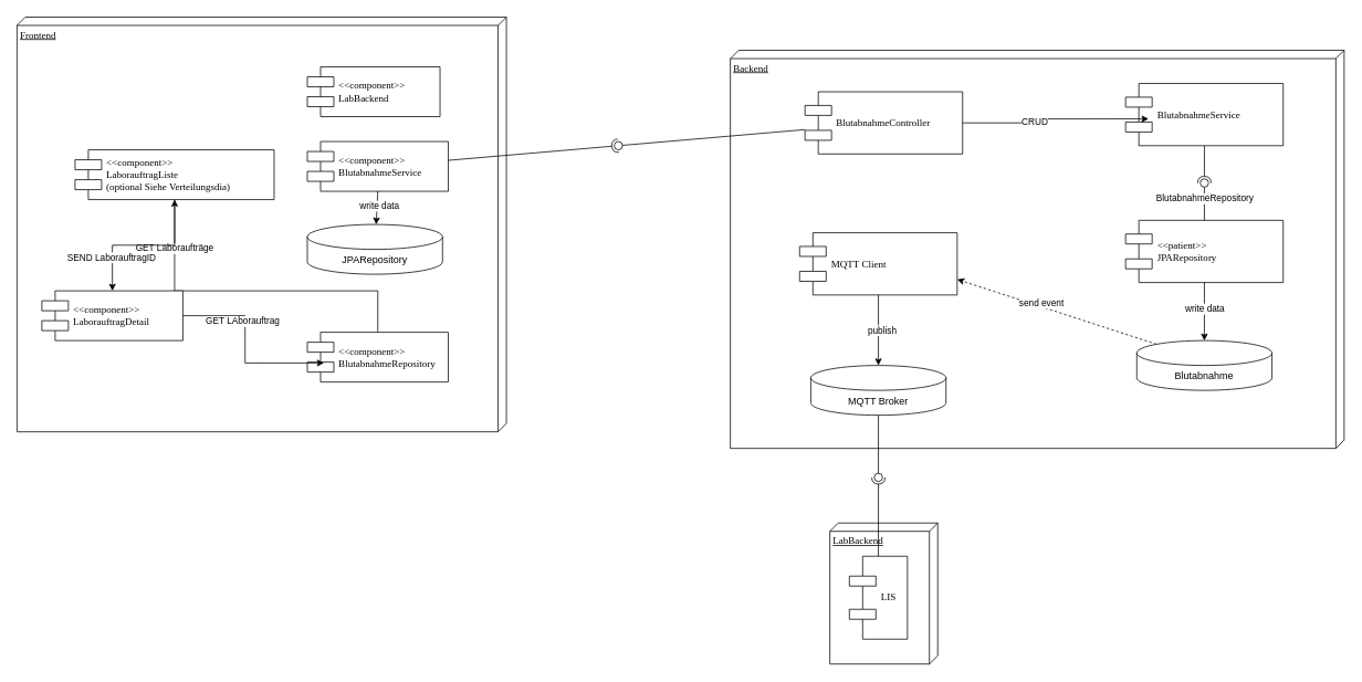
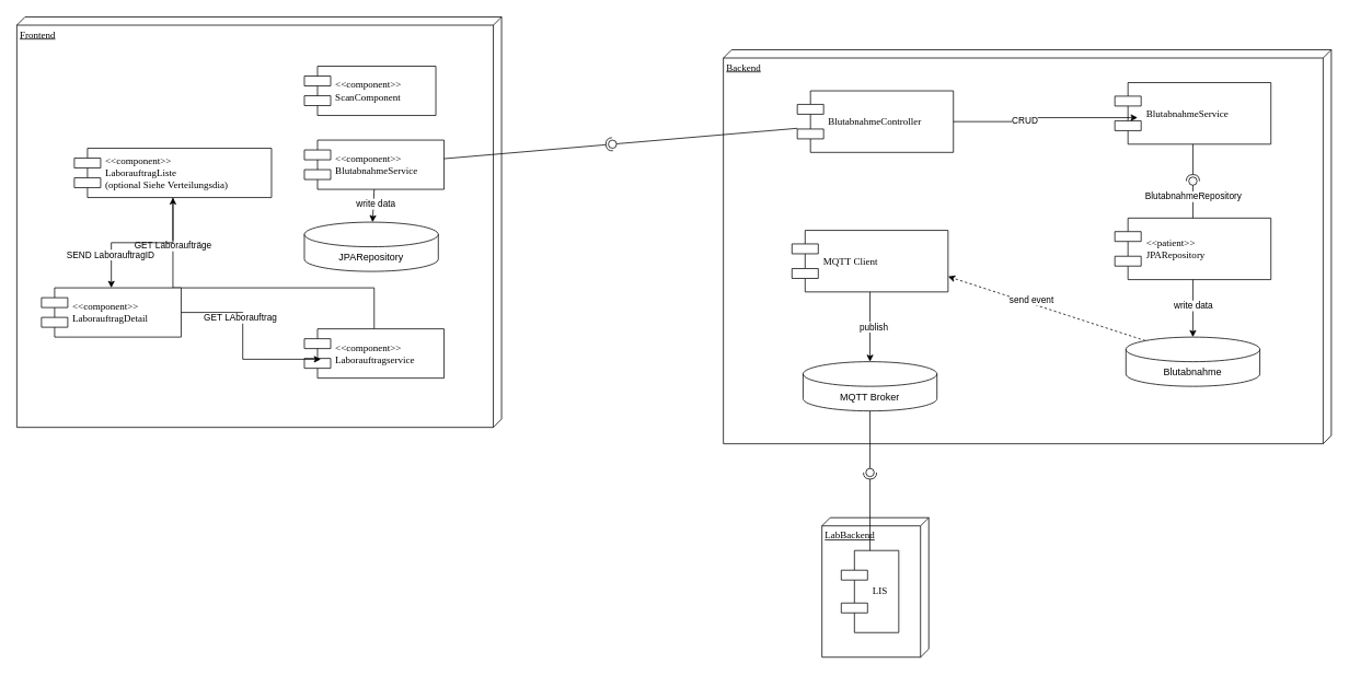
  <mxCell id="0" />
  <mxCell id="1" parent="0" />
  <mxCell id="2" value="Frontend" style="verticalAlign=top;align=left;spacingTop=8;spacingLeft=2;spacingRight=12;shape=cube;size=10;direction=south;fontStyle=4;html=1;rounded=0;shadow=0;comic=0;labelBackgroundColor=none;strokeWidth=1;fontFamily=Verdana;fontSize=12" parent="1" vertex="1"><mxGeometry x="20" y="20" width="590" height="500" as="geometry" /></mxCell>
  <mxCell id="3" value="Backend" style="verticalAlign=top;align=left;spacingTop=8;spacingLeft=2;spacingRight=12;shape=cube;size=10;direction=south;fontStyle=4;html=1;rounded=0;shadow=0;comic=0;labelBackgroundColor=none;strokeWidth=1;fontFamily=Verdana;fontSize=12" parent="1" vertex="1"><mxGeometry x="880" y="60" width="740" height="480" as="geometry" /></mxCell>
  <mxCell id="4" value="&amp;lt;&amp;lt;component&amp;gt;&amp;gt;&lt;div&gt;BlutabnahmeService&lt;/div&gt;" style="shape=component;align=left;spacingLeft=36;rounded=0;shadow=0;comic=0;labelBackgroundColor=none;strokeWidth=1;fontFamily=Verdana;fontSize=12;html=1;" parent="1" vertex="1"><mxGeometry x="370" y="170" width="170" height="60" as="geometry" /></mxCell>
  <mxCell id="5" value="BlutabnahmeController" style="shape=component;align=left;spacingLeft=36;rounded=0;shadow=0;comic=0;labelBackgroundColor=none;strokeWidth=1;fontFamily=Verdana;fontSize=12;html=1;" parent="1" vertex="1"><mxGeometry x="970" y="110" width="190" height="75" as="geometry" /></mxCell>
- <mxCell id="6" value="&amp;lt;&amp;lt;component&amp;gt;&amp;gt;&lt;div&gt;LabBackend&lt;/div&gt;" style="shape=component;align=left;spacingLeft=36;rounded=0;shadow=0;comic=0;labelBackgroundColor=none;strokeWidth=1;fontFamily=Verdana;fontSize=12;html=1;" vertex="1" parent="1"><mxGeometry x="370" y="80" width="160" height="60" as="geometry" /></mxCell>
+ <mxCell id="6" value="&amp;lt;&amp;lt;component&amp;gt;&amp;gt;&lt;div&gt;ScanComponent&lt;/div&gt;" style="shape=component;align=left;spacingLeft=36;rounded=0;shadow=0;comic=0;labelBackgroundColor=none;strokeWidth=1;fontFamily=Verdana;fontSize=12;html=1;" vertex="1" parent="1"><mxGeometry x="370" y="80" width="160" height="60" as="geometry" /></mxCell>
  <mxCell id="7" value="JPARepository" style="shape=cylinder3;whiteSpace=wrap;html=1;boundedLbl=1;backgroundOutline=1;size=15;" vertex="1" parent="1"><mxGeometry x="370" y="270" width="163" height="60" as="geometry" /></mxCell>
  <mxCell id="8" value="" style="endArrow=classic;html=1;rounded=0;exitX=0.5;exitY=1;exitDx=0;exitDy=0;endFill=1;" edge="1" parent="1" source="4" target="7"><mxGeometry width="50" height="50" relative="1" as="geometry"><mxPoint x="290" y="510" as="sourcePoint" /><mxPoint x="340" y="460" as="targetPoint" /></mxGeometry></mxCell>
  <mxCell id="9" value="write data" style="edgeLabel;html=1;align=center;verticalAlign=middle;resizable=0;points=[];" vertex="1" connectable="0" parent="8"><mxGeometry x="-0.162" y="2" relative="1" as="geometry"><mxPoint as="offset" /></mxGeometry></mxCell>
  <mxCell id="10" style="edgeStyle=orthogonalEdgeStyle;rounded=0;orthogonalLoop=1;jettySize=auto;html=1;" edge="1" parent="1" source="12" target="15"><mxGeometry relative="1" as="geometry"><Array as="points"><mxPoint x="455" y="350" /><mxPoint x="210" y="350" /></Array></mxGeometry></mxCell>
  <mxCell id="11" value="GET Laboraufträge" style="edgeLabel;html=1;align=center;verticalAlign=middle;resizable=0;points=[];" vertex="1" connectable="0" parent="10"><mxGeometry x="0.713" y="1" relative="1" as="geometry"><mxPoint as="offset" /></mxGeometry></mxCell>
- <mxCell id="12" value="&amp;lt;&amp;lt;component&amp;gt;&amp;gt;&lt;div&gt;BlutabnahmeRepository&lt;/div&gt;" style="shape=component;align=left;spacingLeft=36;rounded=0;shadow=0;comic=0;labelBackgroundColor=none;strokeWidth=1;fontFamily=Verdana;fontSize=12;html=1;" vertex="1" parent="1"><mxGeometry x="370" y="400" width="170" height="60" as="geometry" /></mxCell>
+ <mxCell id="12" value="&amp;lt;&amp;lt;component&amp;gt;&amp;gt;&lt;div&gt;Laborauftragservice&lt;/div&gt;" style="shape=component;align=left;spacingLeft=36;rounded=0;shadow=0;comic=0;labelBackgroundColor=none;strokeWidth=1;fontFamily=Verdana;fontSize=12;html=1;" vertex="1" parent="1"><mxGeometry x="370" y="400" width="170" height="60" as="geometry" /></mxCell>
  <mxCell id="13" style="edgeStyle=orthogonalEdgeStyle;rounded=0;orthogonalLoop=1;jettySize=auto;html=1;" edge="1" parent="1" source="15" target="16"><mxGeometry relative="1" as="geometry" /></mxCell>
  <mxCell id="14" value="SEND LaborauftragID" style="edgeLabel;html=1;align=center;verticalAlign=middle;resizable=0;points=[];" vertex="1" connectable="0" parent="13"><mxGeometry x="0.561" y="-2" relative="1" as="geometry"><mxPoint as="offset" /></mxGeometry></mxCell>
  <mxCell id="15" value="&amp;lt;&amp;lt;component&amp;gt;&amp;gt;&lt;div&gt;LaborauftragListe&amp;nbsp;&lt;/div&gt;&lt;div&gt;(optional Siehe Verteilungsdia)&lt;/div&gt;" style="shape=component;align=left;spacingLeft=36;rounded=0;shadow=0;comic=0;labelBackgroundColor=none;strokeWidth=1;fontFamily=Verdana;fontSize=12;html=1;" vertex="1" parent="1"><mxGeometry x="90" y="180" width="240" height="60" as="geometry" /></mxCell>
  <mxCell id="16" value="&amp;lt;&amp;lt;component&amp;gt;&amp;gt;&lt;div&gt;LaborauftragDetail&lt;/div&gt;" style="shape=component;align=left;spacingLeft=36;rounded=0;shadow=0;comic=0;labelBackgroundColor=none;strokeWidth=1;fontFamily=Verdana;fontSize=12;html=1;" vertex="1" parent="1"><mxGeometry x="50" y="350" width="170" height="60" as="geometry" /></mxCell>
  <mxCell id="17" style="edgeStyle=orthogonalEdgeStyle;rounded=0;orthogonalLoop=1;jettySize=auto;html=1;entryX=0.118;entryY=0.617;entryDx=0;entryDy=0;entryPerimeter=0;" edge="1" parent="1" source="16" target="12"><mxGeometry relative="1" as="geometry" /></mxCell>
  <mxCell id="18" value="GET LAborauftrag" style="edgeLabel;html=1;align=center;verticalAlign=middle;resizable=0;points=[];" vertex="1" connectable="0" parent="17"><mxGeometry x="-0.283" y="-4" relative="1" as="geometry"><mxPoint as="offset" /></mxGeometry></mxCell>
  <mxCell id="19" value="" style="ellipse;whiteSpace=wrap;html=1;align=center;aspect=fixed;fillColor=none;strokeColor=none;resizable=0;perimeter=centerPerimeter;rotatable=0;allowArrows=0;points=[];outlineConnect=1;" vertex="1" parent="1"><mxGeometry x="570" y="280" width="10" height="10" as="geometry" /></mxCell>
  <mxCell id="20" value="" style="rounded=0;orthogonalLoop=1;jettySize=auto;html=1;endArrow=halfCircle;endFill=0;endSize=6;strokeWidth=1;sketch=0;" edge="1" target="22" parent="1" source="4"><mxGeometry relative="1" as="geometry"><mxPoint x="820" y="285" as="sourcePoint" /></mxGeometry></mxCell>
  <mxCell id="21" value="" style="rounded=0;orthogonalLoop=1;jettySize=auto;html=1;endArrow=oval;endFill=0;sketch=0;sourcePerimeterSpacing=0;targetPerimeterSpacing=0;endSize=10;" edge="1" target="22" parent="1" source="5"><mxGeometry relative="1" as="geometry"><mxPoint x="780" y="285" as="sourcePoint" /></mxGeometry></mxCell>
  <mxCell id="22" value="" style="ellipse;whiteSpace=wrap;html=1;align=center;aspect=fixed;fillColor=none;strokeColor=none;resizable=0;perimeter=centerPerimeter;rotatable=0;allowArrows=0;points=[];outlineConnect=1;" vertex="1" parent="1"><mxGeometry x="740" y="170" width="10" height="10" as="geometry" /></mxCell>
  <mxCell id="23" value="BlutabnahmeService" style="shape=component;align=left;spacingLeft=36;rounded=0;shadow=0;comic=0;labelBackgroundColor=none;strokeWidth=1;fontFamily=Verdana;fontSize=12;html=1;" vertex="1" parent="1"><mxGeometry x="1356.5" y="100" width="190" height="75" as="geometry" /></mxCell>
  <mxCell id="24" value="" style="ellipse;whiteSpace=wrap;html=1;align=center;aspect=fixed;fillColor=none;strokeColor=none;resizable=0;perimeter=centerPerimeter;rotatable=0;allowArrows=0;points=[];outlineConnect=1;" vertex="1" parent="1"><mxGeometry x="1300" y="240" width="10" height="10" as="geometry" /></mxCell>
  <mxCell id="25" value="&amp;lt;&amp;lt;patient&amp;gt;&amp;gt;&lt;div&gt;JPARepository&lt;/div&gt;" style="shape=component;align=left;spacingLeft=36;rounded=0;shadow=0;comic=0;labelBackgroundColor=none;strokeWidth=1;fontFamily=Verdana;fontSize=12;html=1;" vertex="1" parent="1"><mxGeometry x="1356.5" y="265" width="190" height="75" as="geometry" /></mxCell>
  <mxCell id="26" value="" style="rounded=0;orthogonalLoop=1;jettySize=auto;html=1;endArrow=halfCircle;endFill=0;endSize=6;strokeWidth=1;sketch=0;" edge="1" target="29" parent="1" source="23"><mxGeometry relative="1" as="geometry"><mxPoint x="1270" y="245" as="sourcePoint" /></mxGeometry></mxCell>
  <mxCell id="27" value="" style="rounded=0;orthogonalLoop=1;jettySize=auto;html=1;endArrow=oval;endFill=0;sketch=0;sourcePerimeterSpacing=0;targetPerimeterSpacing=0;endSize=10;exitX=0.5;exitY=0;exitDx=0;exitDy=0;" edge="1" target="29" parent="1" source="25"><mxGeometry relative="1" as="geometry"><mxPoint x="1230" y="245" as="sourcePoint" /></mxGeometry></mxCell>
  <mxCell id="28" value="BlutabnahmeRepository" style="edgeLabel;html=1;align=center;verticalAlign=middle;resizable=0;points=[];" vertex="1" connectable="0" parent="27"><mxGeometry x="0.46" relative="1" as="geometry"><mxPoint y="6" as="offset" /></mxGeometry></mxCell>
  <mxCell id="29" value="" style="ellipse;whiteSpace=wrap;html=1;align=center;aspect=fixed;fillColor=none;strokeColor=none;resizable=0;perimeter=centerPerimeter;rotatable=0;allowArrows=0;points=[];outlineConnect=1;" vertex="1" parent="1"><mxGeometry x="1446.5" y="215" width="10" height="10" as="geometry" /></mxCell>
  <mxCell id="30" style="edgeStyle=orthogonalEdgeStyle;rounded=0;orthogonalLoop=1;jettySize=auto;html=1;exitX=0.5;exitY=1;exitDx=0;exitDy=0;entryX=0.5;entryY=0;entryDx=0;entryDy=0;entryPerimeter=0;" edge="1" parent="1" source="25" target="34"><mxGeometry relative="1" as="geometry" /></mxCell>
  <mxCell id="31" value="write data" style="edgeLabel;html=1;align=center;verticalAlign=middle;resizable=0;points=[];" vertex="1" connectable="0" parent="30"><mxGeometry x="-0.12" relative="1" as="geometry"><mxPoint as="offset" /></mxGeometry></mxCell>
  <mxCell id="32" style="rounded=0;orthogonalLoop=1;jettySize=auto;html=1;exitX=0.145;exitY=0;exitDx=0;exitDy=4.35;exitPerimeter=0;entryX=1;entryY=0.75;entryDx=0;entryDy=0;dashed=1;" edge="1" parent="1" source="34" target="38"><mxGeometry relative="1" as="geometry" /></mxCell>
  <mxCell id="33" value="send event" style="edgeLabel;html=1;align=center;verticalAlign=middle;resizable=0;points=[];" vertex="1" connectable="0" parent="32"><mxGeometry x="0.175" y="-4" relative="1" as="geometry"><mxPoint as="offset" /></mxGeometry></mxCell>
  <mxCell id="34" value="Blutabnahme" style="shape=cylinder3;whiteSpace=wrap;html=1;boundedLbl=1;backgroundOutline=1;size=15;" vertex="1" parent="1"><mxGeometry x="1370" y="410" width="163" height="60" as="geometry" /></mxCell>
  <mxCell id="35" style="edgeStyle=orthogonalEdgeStyle;rounded=0;orthogonalLoop=1;jettySize=auto;html=1;exitX=1;exitY=0.5;exitDx=0;exitDy=0;entryX=0.146;entryY=0.569;entryDx=0;entryDy=0;entryPerimeter=0;" edge="1" parent="1" source="5" target="23"><mxGeometry relative="1" as="geometry" /></mxCell>
  <mxCell id="36" value="CRUD" style="edgeLabel;html=1;align=center;verticalAlign=middle;resizable=0;points=[];" vertex="1" connectable="0" parent="35"><mxGeometry x="-0.25" y="1" relative="1" as="geometry"><mxPoint as="offset" /></mxGeometry></mxCell>
  <mxCell id="37" value="MQTT Broker" style="shape=cylinder3;whiteSpace=wrap;html=1;boundedLbl=1;backgroundOutline=1;size=15;" vertex="1" parent="1"><mxGeometry x="977" y="440" width="163" height="60" as="geometry" /></mxCell>
  <mxCell id="38" value="MQTT Client" style="shape=component;align=left;spacingLeft=36;rounded=0;shadow=0;comic=0;labelBackgroundColor=none;strokeWidth=1;fontFamily=Verdana;fontSize=12;html=1;" vertex="1" parent="1"><mxGeometry x="963.5" y="280" width="190" height="75" as="geometry" /></mxCell>
  <mxCell id="39" style="edgeStyle=orthogonalEdgeStyle;rounded=0;orthogonalLoop=1;jettySize=auto;html=1;exitX=0.5;exitY=1;exitDx=0;exitDy=0;entryX=0.5;entryY=0;entryDx=0;entryDy=0;entryPerimeter=0;" edge="1" parent="1" source="38" target="37"><mxGeometry relative="1" as="geometry" /></mxCell>
  <mxCell id="40" value="publish" style="edgeLabel;html=1;align=center;verticalAlign=middle;resizable=0;points=[];" vertex="1" connectable="0" parent="39"><mxGeometry x="-0.02" y="4" relative="1" as="geometry"><mxPoint as="offset" /></mxGeometry></mxCell>
  <mxCell id="41" value="LabBackend" style="verticalAlign=top;align=left;spacingTop=8;spacingLeft=2;spacingRight=12;shape=cube;size=10;direction=south;fontStyle=4;html=1;rounded=0;shadow=0;comic=0;labelBackgroundColor=none;strokeWidth=1;fontFamily=Verdana;fontSize=12" vertex="1" parent="1"><mxGeometry x="1000" y="630" width="130" height="170" as="geometry" /></mxCell>
  <mxCell id="42" value="LIS" style="shape=component;align=left;spacingLeft=36;rounded=0;shadow=0;comic=0;labelBackgroundColor=none;strokeWidth=1;fontFamily=Verdana;fontSize=12;html=1;" vertex="1" parent="1"><mxGeometry x="1023.5" y="670" width="70" height="100" as="geometry" /></mxCell>
  <mxCell id="43" value="" style="rounded=0;orthogonalLoop=1;jettySize=auto;html=1;endArrow=halfCircle;endFill=0;endSize=6;strokeWidth=1;sketch=0;exitX=0.5;exitY=0;exitDx=0;exitDy=0;" edge="1" target="45" parent="1" source="42"><mxGeometry relative="1" as="geometry"><mxPoint x="980" y="465" as="sourcePoint" /></mxGeometry></mxCell>
  <mxCell id="44" value="" style="rounded=0;orthogonalLoop=1;jettySize=auto;html=1;endArrow=oval;endFill=0;sketch=0;sourcePerimeterSpacing=0;targetPerimeterSpacing=0;endSize=10;exitX=0.5;exitY=1;exitDx=0;exitDy=0;exitPerimeter=0;" edge="1" target="45" parent="1" source="37"><mxGeometry relative="1" as="geometry"><mxPoint x="940" y="465" as="sourcePoint" /></mxGeometry></mxCell>
  <mxCell id="45" value="" style="ellipse;whiteSpace=wrap;html=1;align=center;aspect=fixed;fillColor=none;strokeColor=none;resizable=0;perimeter=centerPerimeter;rotatable=0;allowArrows=0;points=[];outlineConnect=1;" vertex="1" parent="1"><mxGeometry x="1053.5" y="570" width="10" height="10" as="geometry" /></mxCell>
